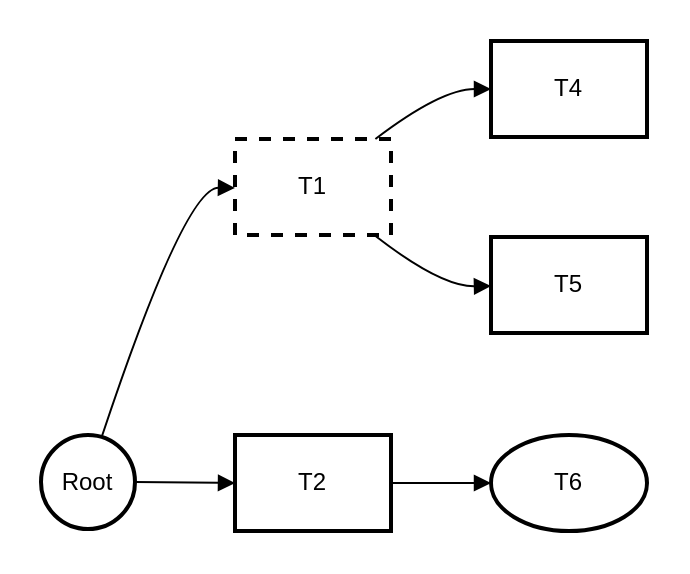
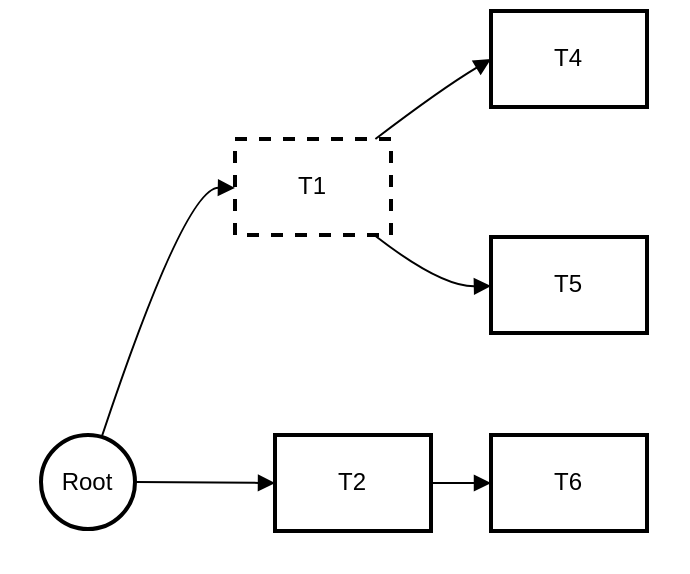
  <mxCell id="0" />
  <mxCell id="1" parent="0" />
  <mxCell id="2" value="Root" style="ellipse;aspect=fixed;strokeWidth=2;whiteSpace=wrap;" vertex="1" parent="1"><mxGeometry x="20" y="217" width="47" height="47" as="geometry" /></mxCell>
  <mxCell id="3" value="T1" style="whiteSpace=wrap;strokeWidth=2;dashed=1;" vertex="1" parent="1"><mxGeometry x="117" y="69" width="78" height="48" as="geometry" /></mxCell>
- <mxCell id="4" value="T2" style="whiteSpace=wrap;strokeWidth=2;" vertex="1" parent="1"><mxGeometry x="117" y="217" width="78" height="48" as="geometry" /></mxCell>
- <mxCell id="5" value="T4" style="whiteSpace=wrap;strokeWidth=2;" vertex="1" parent="1"><mxGeometry x="245" y="20" width="78" height="48" as="geometry" /></mxCell>
+ <mxCell id="4" value="T2" style="whiteSpace=wrap;strokeWidth=2;" vertex="1" parent="1"><mxGeometry x="137" y="217" width="78" height="48" as="geometry" /></mxCell>
+ <mxCell id="5" value="T4" style="whiteSpace=wrap;strokeWidth=2;" vertex="1" parent="1"><mxGeometry x="245" y="5" width="78" height="48" as="geometry" /></mxCell>
  <mxCell id="6" value="T5" style="whiteSpace=wrap;strokeWidth=2;" vertex="1" parent="1"><mxGeometry x="245" y="118" width="78" height="48" as="geometry" /></mxCell>
- <mxCell id="7" value="T6" style="ellipse;whiteSpace=wrap;strokeWidth=2;" vertex="1" parent="1"><mxGeometry x="245" y="217" width="78" height="48" as="geometry" /></mxCell>
+ <mxCell id="7" value="T6" style="whiteSpace=wrap;strokeWidth=2;" vertex="1" parent="1"><mxGeometry x="245" y="217" width="78" height="48" as="geometry" /></mxCell>
  <mxCell id="8" value="" style="curved=1;startArrow=none;endArrow=block;exitX=0.67;exitY=0.01;entryX=0;entryY=0.51;" edge="1" parent="1" source="2" target="3"><mxGeometry relative="1" as="geometry"><Array as="points"><mxPoint x="92" y="93" /></Array></mxGeometry></mxCell>
  <mxCell id="9" value="" style="curved=1;startArrow=none;endArrow=block;exitX=1;exitY=0.51;entryX=0;entryY=0.5;" edge="1" parent="1" source="2" target="4"><mxGeometry relative="1" as="geometry"><Array as="points" /></mxGeometry></mxCell>
  <mxCell id="10" value="" style="curved=1;startArrow=none;endArrow=block;exitX=0.9;exitY=0;entryX=0;entryY=0.5;" edge="1" parent="1" source="3" target="5"><mxGeometry relative="1" as="geometry"><Array as="points"><mxPoint x="220" y="44" /></Array></mxGeometry></mxCell>
  <mxCell id="11" value="" style="curved=1;startArrow=none;endArrow=block;exitX=0.9;exitY=1.01;entryX=0;entryY=0.51;" edge="1" parent="1" source="3" target="6"><mxGeometry relative="1" as="geometry"><Array as="points"><mxPoint x="220" y="143" /></Array></mxGeometry></mxCell>
  <mxCell id="12" value="" style="curved=1;startArrow=none;endArrow=block;exitX=1;exitY=0.5;entryX=0;entryY=0.5;" edge="1" parent="1" source="4" target="7"><mxGeometry relative="1" as="geometry"><Array as="points" /></mxGeometry></mxCell>
